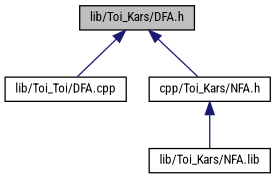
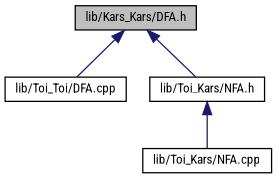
  digraph {
    fontname="Roboto Condensed"
    node [color=black fillcolor=white fontname="Roboto Condensed" fontsize=10 shape=record style=filled]
    edge [color=midnightblue dir=back fontname="Roboto Condensed" fontsize=10 labelfontname=Helvetica labelfontsize=10 style=solid]
-   n1 [fillcolor=grey75 fontcolor=black height=0.2 label="lib/Toi_Kars/DFA.h" width=0.4]
+   n1 [fillcolor=grey75 fontcolor=black height=0.2 label="lib/Kars_Kars/DFA.h" width=0.4]
    n2 [height=0.2 label="lib/Toi_Toi/DFA.cpp" width=0.4]
-   n3 [height=0.2 label="cpp/Toi_Kars/NFA.h" width=0.4]
-   n4 [height=0.2 label="lib/Toi_Kars/NFA.lib" width=0.4]
+   n3 [height=0.2 label="lib/Toi_Kars/NFA.h" width=0.4]
+   n4 [height=0.2 label="lib/Toi_Kars/NFA.cpp" width=0.4]
    n1 -> n2
    n1 -> n3
    n3 -> n4
  }
